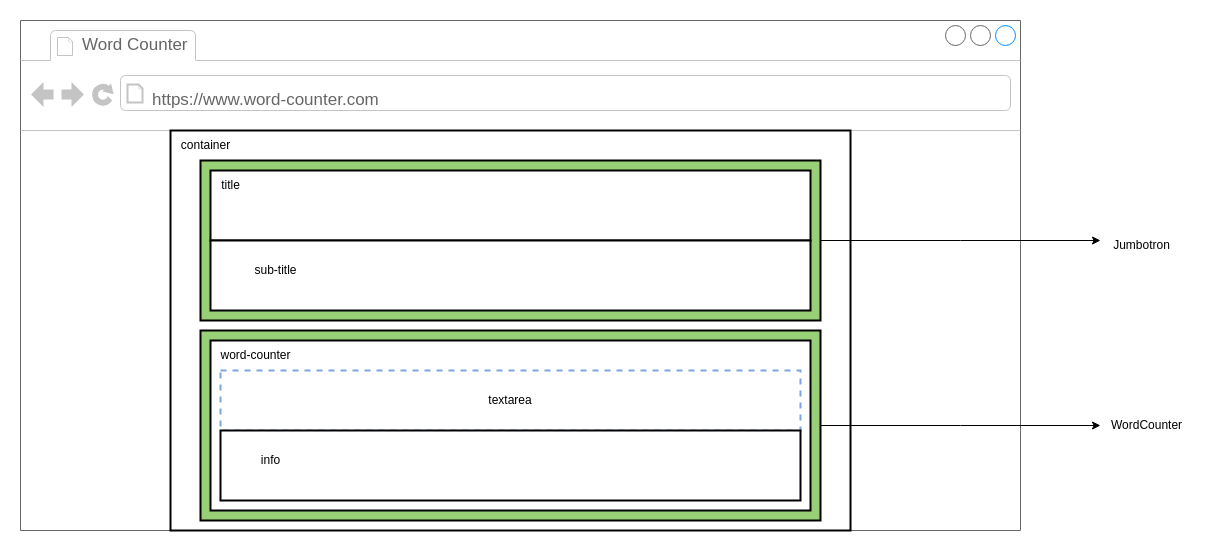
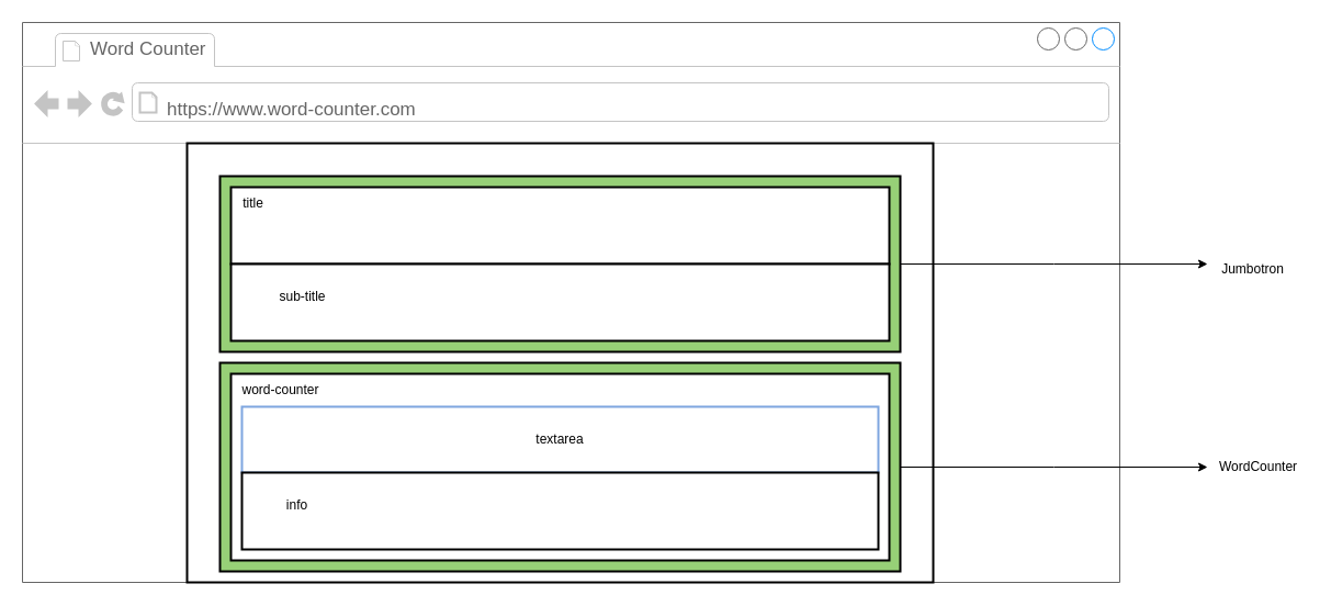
  <mxCell id="0" />
  <mxCell id="1" parent="0" />
  <mxCell id="2" value="" style="strokeWidth=1;shadow=0;dashed=0;align=center;html=1;shape=mxgraph.mockup.containers.browserWindow;rSize=0;strokeColor=#666666;strokeColor2=#008cff;strokeColor3=#c4c4c4;mainText=,;recursiveResize=0;" vertex="1" parent="1"><mxGeometry x="20" y="20" width="1000" height="510" as="geometry" /></mxCell>
  <mxCell id="3" value="Word Counter" style="strokeWidth=1;shadow=0;dashed=0;align=center;html=1;shape=mxgraph.mockup.containers.anchor;fontSize=17;fontColor=#666666;align=left;" vertex="1" parent="2"><mxGeometry x="60" y="12" width="110" height="26" as="geometry" /></mxCell>
  <mxCell id="4" value="https://www.word-counter.com" style="strokeWidth=1;shadow=0;dashed=0;align=center;html=1;shape=mxgraph.mockup.containers.anchor;rSize=0;fontSize=17;fontColor=#666666;align=left;" vertex="1" parent="2"><mxGeometry x="130" y="60" width="335" height="40" as="geometry" /></mxCell>
  <mxCell id="5" value="" style="rounded=0;whiteSpace=wrap;html=1;strokeColor=#000000;strokeWidth=2;" vertex="1" parent="2"><mxGeometry x="150" y="110" width="680" height="400" as="geometry" /></mxCell>
- <mxCell id="6" value="container" style="text;html=1;align=center;verticalAlign=middle;resizable=0;points=[];autosize=1;strokeColor=none;fillColor=none;" vertex="1" parent="2"><mxGeometry x="150" y="110" width="70" height="30" as="geometry" /></mxCell>
  <mxCell id="7" value="" style="rounded=0;whiteSpace=wrap;html=1;strokeColor=#000000;strokeWidth=2;fillColor=#97D077;" vertex="1" parent="2"><mxGeometry x="180" y="140" width="620" height="160" as="geometry" /></mxCell>
  <mxCell id="8" value="" style="rounded=0;whiteSpace=wrap;html=1;strokeColor=#000000;strokeWidth=2;" vertex="1" parent="2"><mxGeometry x="190" y="150" width="600" height="70" as="geometry" /></mxCell>
  <mxCell id="9" value="title" style="text;html=1;align=center;verticalAlign=middle;resizable=0;points=[];autosize=1;strokeColor=none;fillColor=none;" vertex="1" parent="2"><mxGeometry x="190" y="150" width="40" height="30" as="geometry" /></mxCell>
  <mxCell id="10" value="" style="rounded=0;whiteSpace=wrap;html=1;strokeColor=#000000;strokeWidth=2;" vertex="1" parent="2"><mxGeometry x="190" y="220" width="600" height="70" as="geometry" /></mxCell>
  <mxCell id="11" value="sub-title" style="text;html=1;align=center;verticalAlign=middle;resizable=0;points=[];autosize=1;strokeColor=none;fillColor=none;" vertex="1" parent="2"><mxGeometry x="220" y="235" width="70" height="30" as="geometry" /></mxCell>
  <mxCell id="12" value="" style="rounded=0;whiteSpace=wrap;html=1;strokeWidth=2;strokeColor=#000000;fillColor=#97D077;" vertex="1" parent="2"><mxGeometry x="180" y="310" width="620" height="190" as="geometry" /></mxCell>
  <mxCell id="13" value="" style="rounded=0;whiteSpace=wrap;html=1;strokeColor=#000000;strokeWidth=2;" vertex="1" parent="2"><mxGeometry x="190" y="320" width="600" height="170" as="geometry" /></mxCell>
  <mxCell id="14" value="word-counter" style="text;html=1;align=center;verticalAlign=middle;resizable=0;points=[];autosize=1;strokeColor=none;fillColor=none;" vertex="1" parent="2"><mxGeometry x="190" y="320" width="90" height="30" as="geometry" /></mxCell>
- <mxCell id="15" value="textarea" style="rounded=0;whiteSpace=wrap;html=1;strokeColor=#7EA6E0;strokeWidth=2;dashed=1;" vertex="1" parent="2"><mxGeometry x="200" y="350" width="580" height="60" as="geometry" /></mxCell>
+ <mxCell id="15" value="textarea" style="rounded=0;whiteSpace=wrap;html=1;strokeColor=#7EA6E0;strokeWidth=2;" vertex="1" parent="2"><mxGeometry x="200" y="350" width="580" height="60" as="geometry" /></mxCell>
  <mxCell id="16" value="" style="rounded=0;whiteSpace=wrap;html=1;strokeColor=#000000;strokeWidth=2;" vertex="1" parent="2"><mxGeometry x="200" y="410" width="580" height="70" as="geometry" /></mxCell>
  <mxCell id="17" value="info" style="text;html=1;align=center;verticalAlign=middle;resizable=0;points=[];autosize=1;strokeColor=none;fillColor=none;" vertex="1" parent="2"><mxGeometry x="230" y="425" width="40" height="30" as="geometry" /></mxCell>
  <mxCell id="18" value="Jumbotron" style="text;html=1;align=center;verticalAlign=middle;resizable=0;points=[];autosize=1;strokeColor=none;fillColor=none;" vertex="1" parent="1"><mxGeometry x="1101" y="230" width="80" height="30" as="geometry" /></mxCell>
  <mxCell id="19" style="edgeStyle=orthogonalEdgeStyle;rounded=0;orthogonalLoop=1;jettySize=auto;html=1;exitX=1;exitY=0.5;exitDx=0;exitDy=0;" edge="1" parent="1" source="7"><mxGeometry relative="1" as="geometry"><mxPoint x="1100" y="240" as="targetPoint" /></mxGeometry></mxCell>
  <mxCell id="20" value="WordCounter" style="text;html=1;align=center;verticalAlign=middle;resizable=0;points=[];autosize=1;strokeColor=none;fillColor=none;" vertex="1" parent="1"><mxGeometry x="1101" y="410" width="90" height="30" as="geometry" /></mxCell>
  <mxCell id="21" style="edgeStyle=orthogonalEdgeStyle;rounded=0;orthogonalLoop=1;jettySize=auto;html=1;exitX=1;exitY=0.5;exitDx=0;exitDy=0;" edge="1" parent="1" source="12"><mxGeometry relative="1" as="geometry"><mxPoint x="1100" y="425" as="targetPoint" /></mxGeometry></mxCell>
